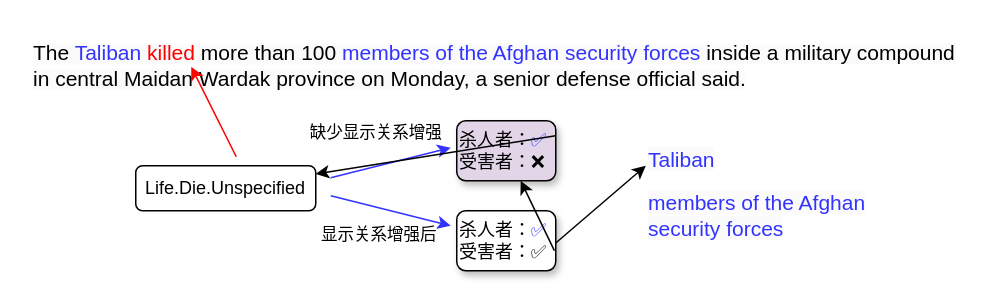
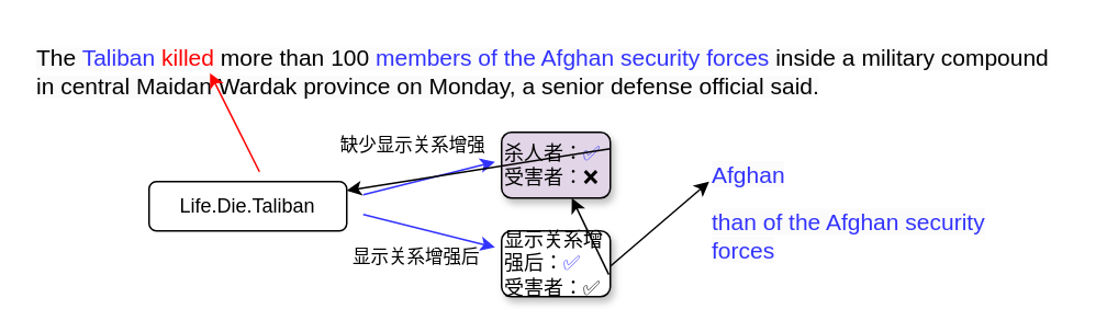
  <mxCell id="0" />
  <mxCell id="1" parent="0" />
  <mxCell id="2" value="&lt;span style=&quot;font-family: Helvetica; font-style: normal; font-variant-ligatures: normal; font-variant-caps: normal; font-weight: 400; letter-spacing: normal; orphans: 2; text-align: center; text-indent: 0px; text-transform: none; widows: 2; word-spacing: 0px; -webkit-text-stroke-width: 0px; background-color: rgb(251, 251, 251); text-decoration-thickness: initial; text-decoration-style: initial; text-decoration-color: initial; float: none; display: inline !important;&quot;&gt;&lt;font style=&quot;font-size: 14px;&quot;&gt;The &lt;font color=&quot;#3333ff&quot;&gt;Taliban&lt;/font&gt; &lt;font color=&quot;#ff0000&quot;&gt;killed&lt;/font&gt; more than 100 &lt;font color=&quot;#3333ff&quot;&gt;members of the Afghan security forces&lt;/font&gt; inside a military compound in central Maidan Wardak province on Monday, a senior defense official said.&lt;/font&gt;&lt;/span&gt;" style="text;whiteSpace=wrap;html=1;" parent="1" vertex="1"><mxGeometry x="20" y="20" width="630" height="50" as="geometry" /></mxCell>
- <mxCell id="3" value="Life.Die.Unspecified" style="rounded=1;whiteSpace=wrap;html=1;" parent="1" vertex="1"><mxGeometry x="90" y="110" width="120" height="30" as="geometry" /></mxCell>
+ <mxCell id="3" value="Life.Die.Taliban" style="rounded=1;whiteSpace=wrap;html=1;" parent="1" vertex="1"><mxGeometry x="90" y="110" width="120" height="30" as="geometry" /></mxCell>
  <mxCell id="4" value="" style="endArrow=classic;html=1;rounded=0;strokeColor=#FF0000;" parent="1" edge="1"><mxGeometry width="50" height="50" relative="1" as="geometry"><mxPoint x="157" y="104" as="sourcePoint" /><mxPoint x="127" y="44" as="targetPoint" /></mxGeometry></mxCell>
  <mxCell id="5" value="" style="endArrow=classic;html=1;rounded=0;strokeColor=#3333FF;" parent="1" edge="1"><mxGeometry width="50" height="50" relative="1" as="geometry"><mxPoint x="220" y="118" as="sourcePoint" /><mxPoint x="300" y="98" as="targetPoint" /></mxGeometry></mxCell>
  <mxCell id="6" value="缺少显示关系增强" style="edgeLabel;html=1;align=center;verticalAlign=middle;resizable=0;points=[];" parent="5" vertex="1" connectable="0"><mxGeometry x="-0.185" relative="1" as="geometry"><mxPoint x="-3" y="-22" as="offset" /></mxGeometry></mxCell>
  <mxCell id="7" value="" style="endArrow=classic;html=1;rounded=0;strokeColor=#3333FF;" parent="1" edge="1"><mxGeometry width="50" height="50" relative="1" as="geometry"><mxPoint x="220" y="130" as="sourcePoint" /><mxPoint x="300" y="150" as="targetPoint" /></mxGeometry></mxCell>
  <mxCell id="8" value="显示关系增强后" style="edgeLabel;html=1;align=center;verticalAlign=middle;resizable=0;points=[];" parent="7" vertex="1" connectable="0"><mxGeometry x="-0.579" relative="1" as="geometry"><mxPoint x="15" y="21" as="offset" /></mxGeometry></mxCell>
  <mxCell id="9" value="&lt;div style=&quot;&quot;&gt;&lt;span style=&quot;background-color: initial;&quot;&gt;杀人者：&lt;font color=&quot;#3333ff&quot;&gt;✅&lt;/font&gt;&lt;/span&gt;&lt;/div&gt;&lt;div style=&quot;&quot;&gt;&lt;span style=&quot;background-color: initial;&quot;&gt;受害者：❌&lt;/span&gt;&lt;/div&gt;" style="whiteSpace=wrap;html=1;align=left;rounded=1;shadow=1;fillColor=#e1d5e7;" parent="1" vertex="1"><mxGeometry x="304" y="80" width="66" height="40" as="geometry" /></mxCell>
- <mxCell id="10" value="&lt;div style=&quot;&quot;&gt;&lt;span style=&quot;background-color: initial;&quot;&gt;杀人者：&lt;font color=&quot;#3333ff&quot;&gt;✅&lt;/font&gt;&lt;/span&gt;&lt;/div&gt;&lt;div style=&quot;&quot;&gt;&lt;span style=&quot;background-color: initial;&quot;&gt;受害者：✅&lt;/span&gt;&lt;/div&gt;" style="whiteSpace=wrap;html=1;align=left;rounded=1;glass=0;shadow=1;" parent="1" vertex="1"><mxGeometry x="304" y="140" width="66" height="40" as="geometry" /></mxCell>
- <mxCell id="11" value="&lt;span style=&quot;color: rgb(51, 51, 255); font-family: Helvetica; font-size: 14px; font-style: normal; font-variant-ligatures: normal; font-variant-caps: normal; font-weight: 400; letter-spacing: normal; orphans: 2; text-align: center; text-indent: 0px; text-transform: none; widows: 2; word-spacing: 0px; -webkit-text-stroke-width: 0px; background-color: rgb(251, 251, 251); text-decoration-thickness: initial; text-decoration-style: initial; text-decoration-color: initial; float: none; display: inline !important;&quot;&gt;Taliban&lt;/span&gt;" style="text;whiteSpace=wrap;html=1;strokeColor=none;" parent="1" vertex="1"><mxGeometry x="430" y="91" width="80" height="30" as="geometry" /></mxCell>
- <mxCell id="12" value="&lt;span style=&quot;color: rgb(51, 51, 255); font-family: Helvetica; font-size: 14px; font-style: normal; font-variant-ligatures: normal; font-variant-caps: normal; font-weight: 400; letter-spacing: normal; orphans: 2; text-align: center; text-indent: 0px; text-transform: none; widows: 2; word-spacing: 0px; -webkit-text-stroke-width: 0px; background-color: rgb(251, 251, 251); text-decoration-thickness: initial; text-decoration-style: initial; text-decoration-color: initial; float: none; display: inline !important;&quot;&gt;members of the Afghan security forces&lt;/span&gt;" style="text;whiteSpace=wrap;html=1;" parent="1" vertex="1"><mxGeometry x="430" y="120" width="192" height="35" as="geometry" /></mxCell>
+ <mxCell id="10" value="&lt;div style=&quot;&quot;&gt;&lt;span style=&quot;background-color: initial;&quot;&gt;显示关系增强后：&lt;font color=&quot;#3333ff&quot;&gt;✅&lt;/font&gt;&lt;/span&gt;&lt;/div&gt;&lt;div style=&quot;&quot;&gt;&lt;span style=&quot;background-color: initial;&quot;&gt;受害者：✅&lt;/span&gt;&lt;/div&gt;" style="whiteSpace=wrap;html=1;align=left;rounded=1;glass=0;shadow=1;" parent="1" vertex="1"><mxGeometry x="304" y="140" width="66" height="40" as="geometry" /></mxCell>
+ <mxCell id="11" value="&lt;span style=&quot;color: rgb(51, 51, 255); font-family: Helvetica; font-size: 14px; font-style: normal; font-variant-ligatures: normal; font-variant-caps: normal; font-weight: 400; letter-spacing: normal; orphans: 2; text-align: center; text-indent: 0px; text-transform: none; widows: 2; word-spacing: 0px; -webkit-text-stroke-width: 0px; background-color: rgb(251, 251, 251); text-decoration-thickness: initial; text-decoration-style: initial; text-decoration-color: initial; float: none; display: inline !important;&quot;&gt;Afghan&lt;/span&gt;" style="text;whiteSpace=wrap;html=1;strokeColor=none;" parent="1" vertex="1"><mxGeometry x="430" y="91" width="80" height="30" as="geometry" /></mxCell>
+ <mxCell id="12" value="&lt;span style=&quot;color: rgb(51, 51, 255); font-family: Helvetica; font-size: 14px; font-style: normal; font-variant-ligatures: normal; font-variant-caps: normal; font-weight: 400; letter-spacing: normal; orphans: 2; text-align: center; text-indent: 0px; text-transform: none; widows: 2; word-spacing: 0px; -webkit-text-stroke-width: 0px; background-color: rgb(251, 251, 251); text-decoration-thickness: initial; text-decoration-style: initial; text-decoration-color: initial; float: none; display: inline !important;&quot;&gt;than of the Afghan security forces&lt;/span&gt;" style="text;whiteSpace=wrap;html=1;" parent="1" vertex="1"><mxGeometry x="430" y="120" width="192" height="35" as="geometry" /></mxCell>
  <mxCell id="13" value="" style="endArrow=classic;html=1;rounded=0;exitX=0.986;exitY=0.665;exitDx=0;exitDy=0;exitPerimeter=0;" parent="1" source="10" target="9" edge="1"><mxGeometry width="50" height="50" relative="1" as="geometry"><mxPoint x="360" y="170" as="sourcePoint" /><mxPoint x="408" y="190" as="targetPoint" /></mxGeometry></mxCell>
  <mxCell id="14" value="" style="endArrow=classic;html=1;rounded=0;entryX=0;entryY=0.25;entryDx=0;entryDy=0;exitX=1;exitY=0.25;exitDx=0;exitDy=0;" parent="1" edge="1"><mxGeometry width="50" height="50" relative="1" as="geometry"><mxPoint x="370" y="161.5" as="sourcePoint" /><mxPoint x="430" y="110" as="targetPoint" /></mxGeometry></mxCell>
  <mxCell id="15" style="rounded=0;orthogonalLoop=1;jettySize=auto;html=1;exitX=1;exitY=0.25;exitDx=0;exitDy=0;" edge="1" parent="1" source="9" target="3"><mxGeometry relative="1" as="geometry" /></mxCell>
